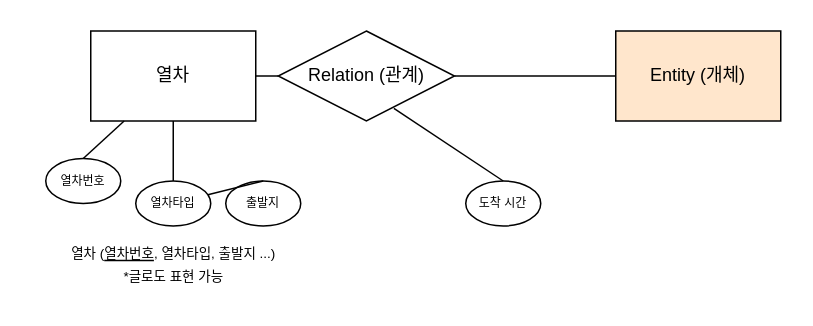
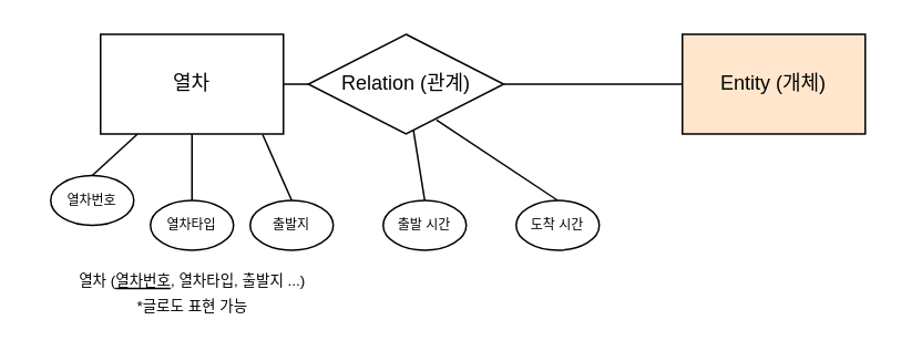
  <mxCell id="0" />
  <mxCell id="1" parent="0" />
  <mxCell id="2" value="열차" style="rounded=0;whiteSpace=wrap;html=1;" vertex="1" parent="1"><mxGeometry x="60" y="20" width="110" height="60" as="geometry" /></mxCell>
  <mxCell id="3" value="Relation (관계)" style="rhombus;whiteSpace=wrap;html=1;" vertex="1" parent="1"><mxGeometry x="185" y="20" width="117.5" height="60" as="geometry" /></mxCell>
  <mxCell id="4" value="열차번호" style="ellipse;whiteSpace=wrap;html=1;fontSize=8;" vertex="1" parent="1"><mxGeometry x="30" y="105" width="50" height="30" as="geometry" /></mxCell>
  <mxCell id="5" value="Entity (개체)" style="rounded=0;whiteSpace=wrap;html=1;fillColor=#ffe6cc;" vertex="1" parent="1"><mxGeometry x="410" y="20" width="110" height="60" as="geometry" /></mxCell>
  <mxCell id="6" value="" style="endArrow=none;html=1;rounded=0;exitX=1;exitY=0.5;exitDx=0;exitDy=0;entryX=0;entryY=0.5;entryDx=0;entryDy=0;" edge="1" parent="1" source="2" target="3"><mxGeometry width="50" height="50" relative="1" as="geometry"><mxPoint x="240" y="150" as="sourcePoint" /><mxPoint x="290" y="100" as="targetPoint" /></mxGeometry></mxCell>
  <mxCell id="7" value="" style="endArrow=none;html=1;rounded=0;entryX=0;entryY=0.5;entryDx=0;entryDy=0;exitX=1;exitY=0.5;exitDx=0;exitDy=0;" edge="1" parent="1" source="3" target="5"><mxGeometry width="50" height="50" relative="1" as="geometry"><mxPoint x="380" y="70" as="sourcePoint" /><mxPoint x="407.5" y="80" as="targetPoint" /></mxGeometry></mxCell>
  <mxCell id="8" value="열차타입" style="ellipse;whiteSpace=wrap;html=1;fontSize=8;" vertex="1" parent="1"><mxGeometry x="90" y="120" width="50" height="30" as="geometry" /></mxCell>
  <mxCell id="9" value="출발지" style="ellipse;whiteSpace=wrap;html=1;fontSize=8;" vertex="1" parent="1"><mxGeometry x="150" y="120" width="50" height="30" as="geometry" /></mxCell>
  <mxCell id="10" value="" style="endArrow=none;html=1;rounded=0;exitX=0.5;exitY=0;exitDx=0;exitDy=0;" edge="1" parent="1" source="4" target="2"><mxGeometry width="50" height="50" relative="1" as="geometry"><mxPoint x="180" y="60" as="sourcePoint" /><mxPoint x="240" y="60" as="targetPoint" /></mxGeometry></mxCell>
  <mxCell id="11" value="" style="endArrow=none;html=1;rounded=0;exitX=0.5;exitY=0;exitDx=0;exitDy=0;entryX=0.5;entryY=1;entryDx=0;entryDy=0;" edge="1" parent="1" source="8" target="2"><mxGeometry width="50" height="50" relative="1" as="geometry"><mxPoint x="65" y="130" as="sourcePoint" /><mxPoint x="99" y="90" as="targetPoint" /></mxGeometry></mxCell>
- <mxCell id="12" value="" style="endArrow=none;html=1;rounded=0;exitX=0.5;exitY=0;exitDx=0;exitDy=0;" edge="1" parent="1" source="9" target="8"><mxGeometry width="50" height="50" relative="1" as="geometry"><mxPoint x="125" y="130" as="sourcePoint" /><mxPoint x="125" y="90" as="targetPoint" /></mxGeometry></mxCell>
+ <mxCell id="12" value="" style="endArrow=none;html=1;rounded=0;exitX=0.5;exitY=0;exitDx=0;exitDy=0;entryX=0.887;entryY=1.008;entryDx=0;entryDy=0;entryPerimeter=0;" edge="1" parent="1" source="9" target="2"><mxGeometry width="50" height="50" relative="1" as="geometry"><mxPoint x="125" y="130" as="sourcePoint" /><mxPoint x="125" y="90" as="targetPoint" /></mxGeometry></mxCell>
  <mxCell id="13" value="도착 시간" style="ellipse;whiteSpace=wrap;html=1;fontSize=8;" vertex="1" parent="1"><mxGeometry x="310" y="120" width="50" height="30" as="geometry" /></mxCell>
+ <mxCell id="14" value="출발 시간" style="ellipse;whiteSpace=wrap;html=1;fontSize=8;" vertex="1" parent="1"><mxGeometry x="230" y="120" width="50" height="30" as="geometry" /></mxCell>
+ <mxCell id="15" value="" style="endArrow=none;html=1;rounded=0;exitX=0.5;exitY=0;exitDx=0;exitDy=0;" edge="1" parent="1" source="14" target="3"><mxGeometry width="50" height="50" relative="1" as="geometry"><mxPoint x="185" y="130" as="sourcePoint" /><mxPoint x="168" y="90" as="targetPoint" /></mxGeometry></mxCell>
  <mxCell id="16" value="" style="endArrow=none;html=1;rounded=0;exitX=0.5;exitY=0;exitDx=0;exitDy=0;entryX=0.656;entryY=0.859;entryDx=0;entryDy=0;entryPerimeter=0;" edge="1" parent="1" source="13" target="3"><mxGeometry width="50" height="50" relative="1" as="geometry"><mxPoint x="265" y="130" as="sourcePoint" /><mxPoint x="287" y="84" as="targetPoint" /></mxGeometry></mxCell>
  <mxCell id="17" value="&lt;font style=&quot;font-size: 9px;&quot;&gt;열차 (&lt;u&gt;열차번호&lt;/u&gt;, 열차타입, 출발지 ...)&lt;br&gt;*글로도 표현 가능&lt;br&gt;&lt;/font&gt;" style="text;html=1;align=center;verticalAlign=middle;resizable=0;points=[];autosize=1;strokeColor=none;fillColor=none;" vertex="1" parent="1"><mxGeometry x="20" y="155" width="190" height="40" as="geometry" /></mxCell>
